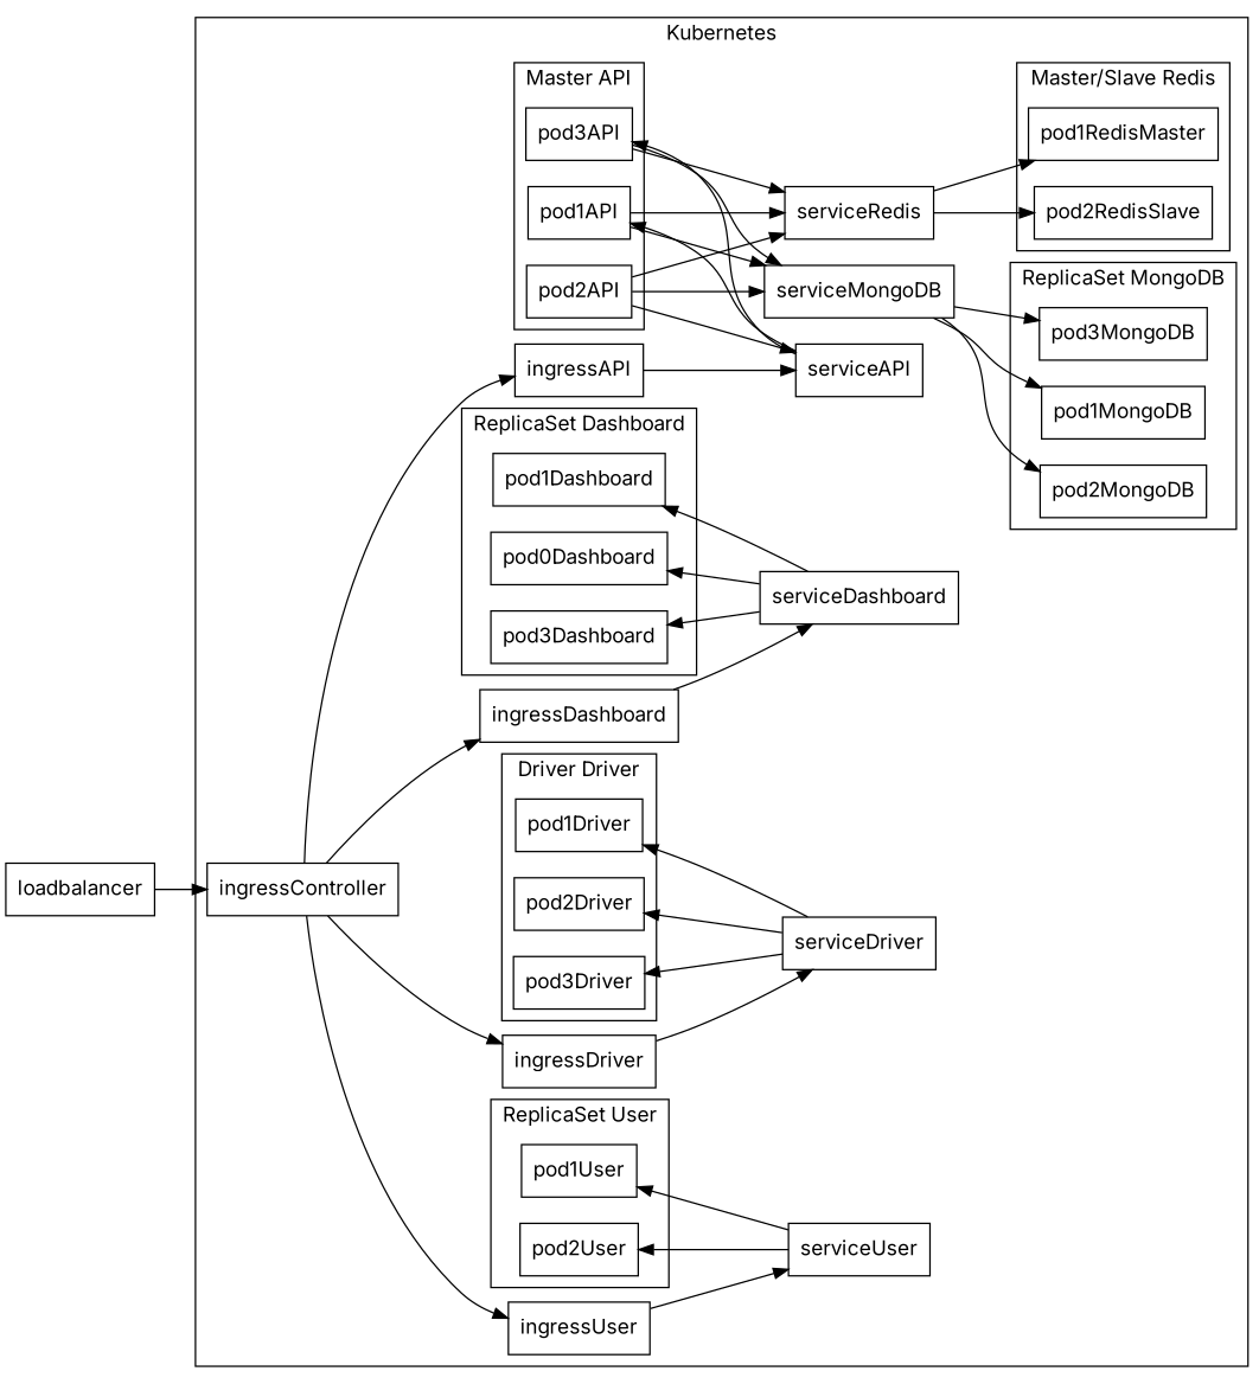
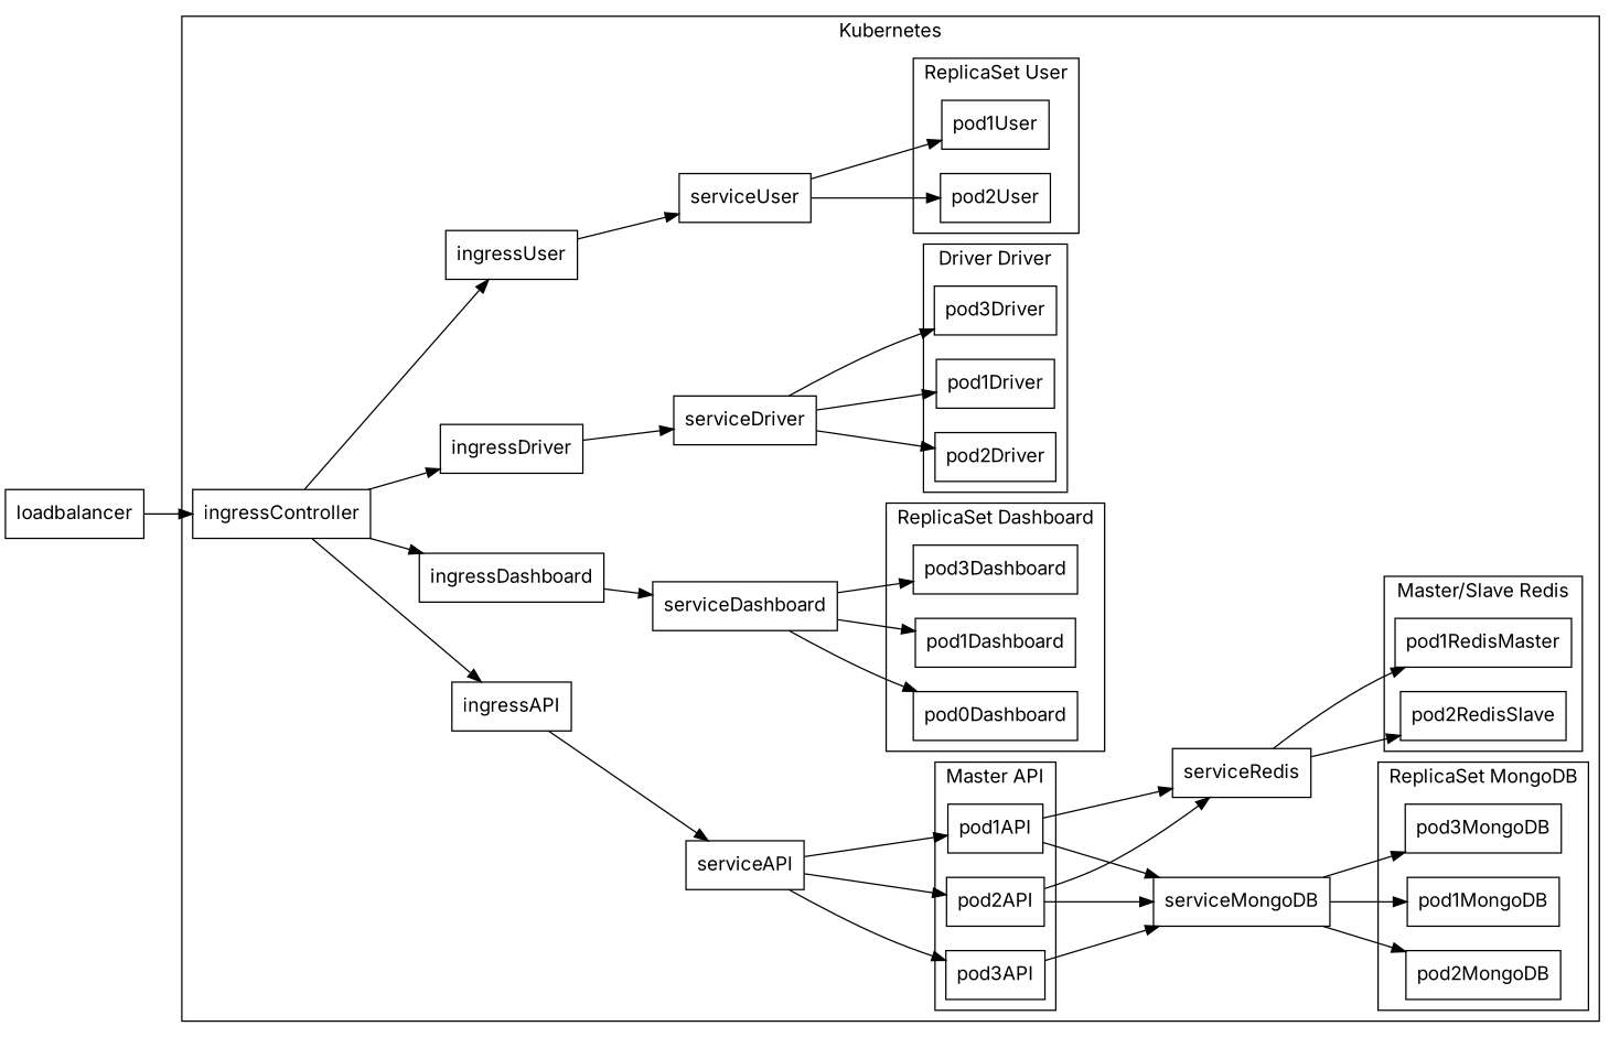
  digraph {
    fontname=Inter
    newrank=true
    rankdir=LR
    node [fontname=Inter shape=box]
    edge [fontname=Inter]
    pod1MongoDB
    pod2MongoDB
    pod3MongoDB
    pod1RedisMaster
    pod2RedisSlave
    pod1API
    pod2API
    pod3API
    pod1Dashboard
    n10 [label=pod0Dashboard]
    pod3Dashboard
    pod1Driver
    pod2Driver
    pod3Driver
    pod1User
    pod2User
    ingressAPI
    ingressDashboard
    ingressDriver
    ingressUser
    serviceAPI
    serviceDashboard
    serviceDriver
    serviceUser
    ingressController
    serviceMongoDB
    serviceRedis
    loadbalancer
    subgraph cluster_1 {
      label=Kubernetes
      ingressController
      serviceMongoDB
      serviceRedis
      subgraph sub_2 {
        label=Kubernetes
        rank=same
        pod1MongoDB
        pod2MongoDB
        pod3MongoDB
        pod1RedisMaster
        pod2RedisSlave
      }
      subgraph sub_3 {
        label=Kubernetes
        rank=same
        pod1API
        pod2API
        pod3API
        pod1Dashboard
        n10
        pod3Dashboard
        pod1Driver
        pod2Driver
        pod3Driver
        pod1User
        pod2User
      }
      subgraph sub_4 {
        label=Kubernetes
        rank=same
        ingressAPI
        ingressDashboard
        ingressDriver
        ingressUser
      }
      subgraph sub_5 {
        label=Kubernetes
        rank=same
        serviceAPI
        serviceDashboard
        serviceDriver
        serviceUser
      }
      subgraph cluster_6 {
        label="Master API"
        pod1API
        pod2API
        pod3API
      }
      subgraph cluster_7 {
        label="ReplicaSet Dashboard"
        pod1Dashboard
        n10
        pod3Dashboard
      }
      subgraph cluster_8 {
        label="Driver Driver"
        pod1Driver
        pod2Driver
        pod3Driver
      }
      subgraph cluster_9 {
        label="ReplicaSet User"
        pod1User
        pod2User
      }
      subgraph cluster_10 {
        label="ReplicaSet MongoDB"
        pod1MongoDB
        pod2MongoDB
        pod3MongoDB
      }
      subgraph cluster_11 {
        label="Master/Slave Redis"
        pod1RedisMaster
        pod2RedisSlave
      }
    }
    pod1API -> serviceMongoDB
    pod1API -> serviceRedis
    pod2API -> serviceMongoDB
    pod2API -> serviceRedis
    pod3API -> serviceMongoDB
-   pod3API -> serviceRedis
    ingressAPI -> serviceAPI
    ingressDashboard -> serviceDashboard
    ingressDriver -> serviceDriver
    ingressUser -> serviceUser
    serviceAPI -> pod1API
-   pod2API -> serviceAPI
+   serviceAPI -> pod2API
    serviceAPI -> pod3API
    serviceDashboard -> pod1Dashboard
    serviceDashboard -> n10
    serviceDashboard -> pod3Dashboard
    serviceDriver -> pod1Driver
    serviceDriver -> pod2Driver
    serviceDriver -> pod3Driver
    serviceUser -> pod1User
    serviceUser -> pod2User
    ingressController -> ingressAPI
    ingressController -> ingressDashboard
    ingressController -> ingressDriver
    ingressController -> ingressUser
    serviceMongoDB -> pod1MongoDB
    serviceMongoDB -> pod2MongoDB
    serviceMongoDB -> pod3MongoDB
    serviceRedis -> pod1RedisMaster
    serviceRedis -> pod2RedisSlave
    loadbalancer -> ingressController
  }
